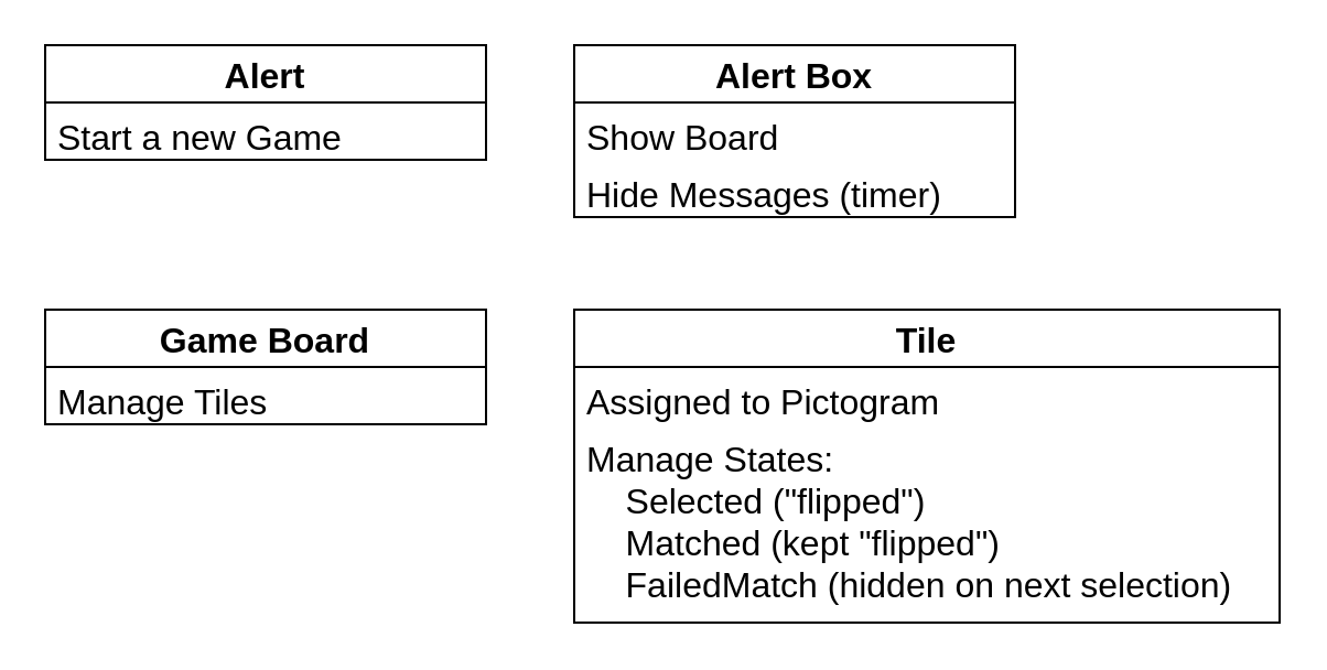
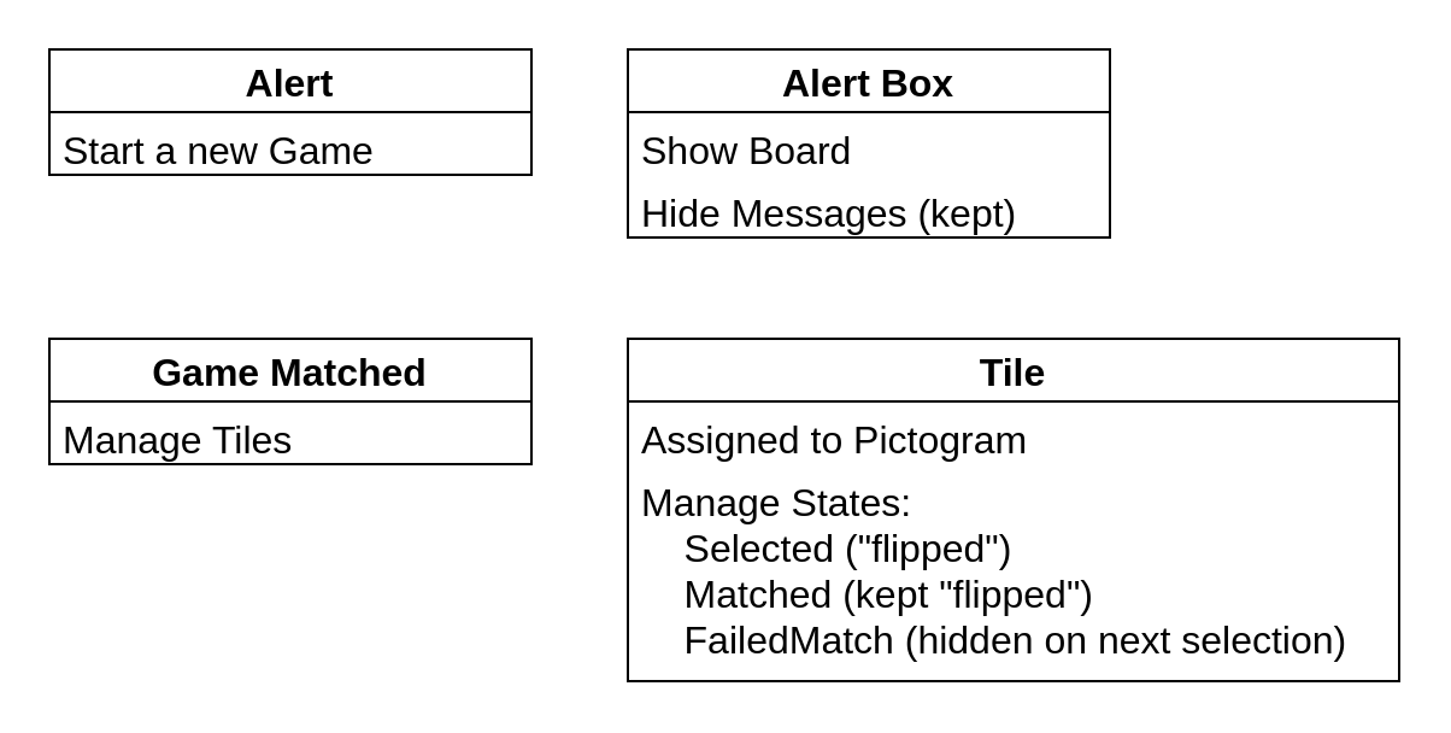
  <mxCell id="0" />
  <mxCell id="1" parent="0" />
  <mxCell id="2" value="Tile" style="swimlane;fontStyle=1;childLayout=stackLayout;horizontal=1;startSize=26;fillColor=none;horizontalStack=0;resizeParent=1;resizeParentMax=0;resizeLast=0;collapsible=1;marginBottom=0;fontSize=16;" vertex="1" parent="1"><mxGeometry x="260" y="140" width="320" height="142" as="geometry" /></mxCell>
  <mxCell id="3" value="Assigned to Pictogram" style="text;strokeColor=none;fillColor=none;align=left;verticalAlign=top;spacingLeft=4;spacingRight=4;overflow=hidden;rotatable=0;points=[[0,0.5],[1,0.5]];portConstraint=eastwest;fontSize=16;" vertex="1" parent="2"><mxGeometry y="26" width="320" height="26" as="geometry" /></mxCell>
  <mxCell id="4" value="Manage States:&#10;    Selected (&quot;flipped&quot;)&#10;    Matched (kept &quot;flipped&quot;)&#10;    FailedMatch (hidden on next selection)&#10;" style="text;strokeColor=none;fillColor=none;align=left;verticalAlign=top;spacingLeft=4;spacingRight=4;overflow=hidden;rotatable=0;points=[[0,0.5],[1,0.5]];portConstraint=eastwest;fontSize=16;" vertex="1" parent="2"><mxGeometry y="52" width="320" height="90" as="geometry" /></mxCell>
  <mxCell id="5" value="Alert Box" style="swimlane;fontStyle=1;childLayout=stackLayout;horizontal=1;startSize=26;fillColor=none;horizontalStack=0;resizeParent=1;resizeParentMax=0;resizeLast=0;collapsible=1;marginBottom=0;fontSize=16;" vertex="1" parent="1"><mxGeometry x="260" y="20" width="200" height="78" as="geometry" /></mxCell>
  <mxCell id="6" value="Show Board" style="text;strokeColor=none;fillColor=none;align=left;verticalAlign=top;spacingLeft=4;spacingRight=4;overflow=hidden;rotatable=0;points=[[0,0.5],[1,0.5]];portConstraint=eastwest;fontSize=16;" vertex="1" parent="5"><mxGeometry y="26" width="200" height="26" as="geometry" /></mxCell>
- <mxCell id="7" value="Hide Messages (timer)" style="text;strokeColor=none;fillColor=none;align=left;verticalAlign=top;spacingLeft=4;spacingRight=4;overflow=hidden;rotatable=0;points=[[0,0.5],[1,0.5]];portConstraint=eastwest;fontSize=16;" vertex="1" parent="5"><mxGeometry y="52" width="200" height="26" as="geometry" /></mxCell>
- <mxCell id="8" value="Game Board" style="swimlane;fontStyle=1;childLayout=stackLayout;horizontal=1;startSize=26;fillColor=none;horizontalStack=0;resizeParent=1;resizeParentMax=0;resizeLast=0;collapsible=1;marginBottom=0;fontSize=16;" vertex="1" parent="1"><mxGeometry x="20" y="140" width="200" height="52" as="geometry" /></mxCell>
+ <mxCell id="7" value="Hide Messages (kept)" style="text;strokeColor=none;fillColor=none;align=left;verticalAlign=top;spacingLeft=4;spacingRight=4;overflow=hidden;rotatable=0;points=[[0,0.5],[1,0.5]];portConstraint=eastwest;fontSize=16;" vertex="1" parent="5"><mxGeometry y="52" width="200" height="26" as="geometry" /></mxCell>
+ <mxCell id="8" value="Game Matched" style="swimlane;fontStyle=1;childLayout=stackLayout;horizontal=1;startSize=26;fillColor=none;horizontalStack=0;resizeParent=1;resizeParentMax=0;resizeLast=0;collapsible=1;marginBottom=0;fontSize=16;" vertex="1" parent="1"><mxGeometry x="20" y="140" width="200" height="52" as="geometry" /></mxCell>
  <mxCell id="9" value="Manage Tiles" style="text;strokeColor=none;fillColor=none;align=left;verticalAlign=top;spacingLeft=4;spacingRight=4;overflow=hidden;rotatable=0;points=[[0,0.5],[1,0.5]];portConstraint=eastwest;fontSize=16;" vertex="1" parent="8"><mxGeometry y="26" width="200" height="26" as="geometry" /></mxCell>
  <mxCell id="10" value="Alert" style="swimlane;fontStyle=1;childLayout=stackLayout;horizontal=1;startSize=26;fillColor=none;horizontalStack=0;resizeParent=1;resizeParentMax=0;resizeLast=0;collapsible=1;marginBottom=0;fontSize=16;" vertex="1" parent="1"><mxGeometry x="20" y="20" width="200" height="52" as="geometry" /></mxCell>
  <mxCell id="11" value="Start a new Game" style="text;strokeColor=none;fillColor=none;align=left;verticalAlign=top;spacingLeft=4;spacingRight=4;overflow=hidden;rotatable=0;points=[[0,0.5],[1,0.5]];portConstraint=eastwest;fontSize=16;" vertex="1" parent="10"><mxGeometry y="26" width="200" height="26" as="geometry" /></mxCell>
